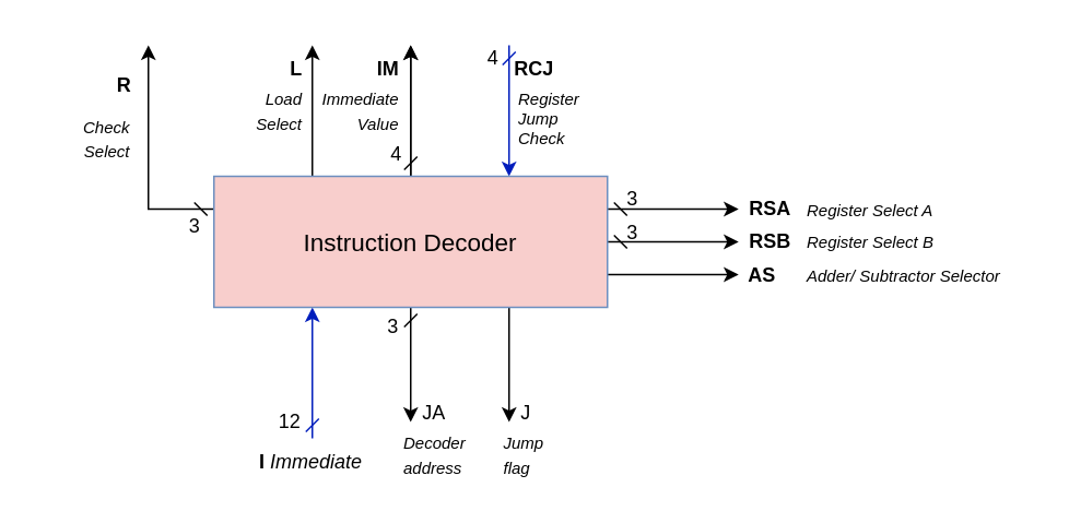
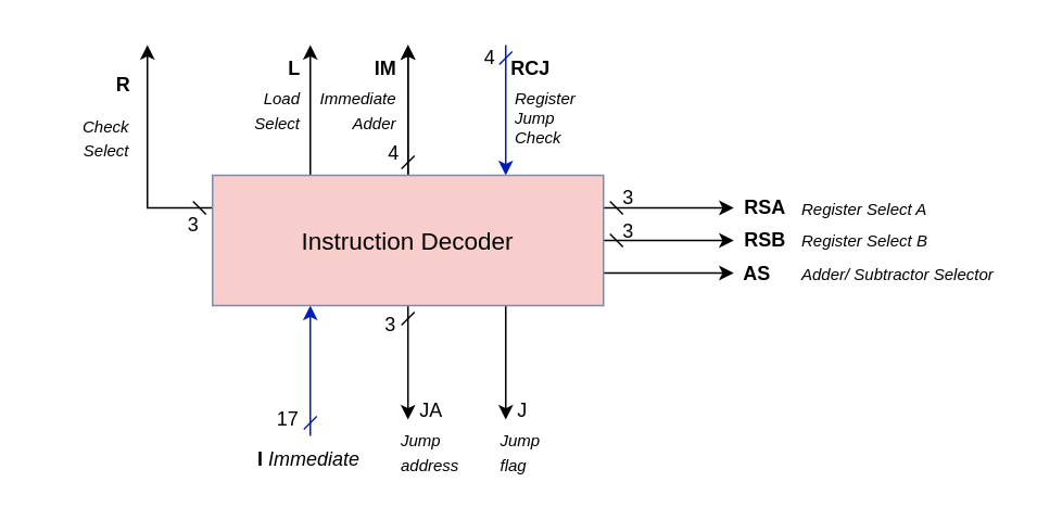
  <mxCell id="0" />
  <mxCell id="1" parent="0" />
  <mxCell id="2" style="edgeStyle=none;html=1;exitX=0;exitY=0.25;exitDx=0;exitDy=0;fontSize=15;startArrow=dash;startFill=0;rounded=0;" edge="1" parent="1" source="13"><mxGeometry relative="1" as="geometry"><mxPoint x="90" y="27" as="targetPoint" /><Array as="points"><mxPoint x="90" y="127" /></Array></mxGeometry></mxCell>
  <mxCell id="3" style="edgeStyle=none;html=1;exitX=1;exitY=0.25;exitDx=0;exitDy=0;fontSize=12;startArrow=dash;startFill=0;endArrow=classic;endFill=1;" edge="1" parent="1" source="13"><mxGeometry relative="1" as="geometry"><mxPoint x="450" y="127" as="targetPoint" /></mxGeometry></mxCell>
  <mxCell id="4" style="edgeStyle=none;html=1;fontSize=12;startArrow=dash;startFill=0;endArrow=classic;endFill=1;" edge="1" parent="1" source="13"><mxGeometry relative="1" as="geometry"><mxPoint x="450" y="147" as="targetPoint" /></mxGeometry></mxCell>
  <mxCell id="5" style="edgeStyle=none;html=1;exitX=1;exitY=0.75;exitDx=0;exitDy=0;fontSize=12;startArrow=none;startFill=0;endArrow=classic;endFill=1;" edge="1" parent="1" source="13"><mxGeometry relative="1" as="geometry"><mxPoint x="450" y="167" as="targetPoint" /></mxGeometry></mxCell>
  <mxCell id="6" style="edgeStyle=none;html=1;fontSize=12;startArrow=classic;startFill=1;endArrow=dash;endFill=0;fillColor=#0050ef;strokeColor=#001DBC;exitX=0.25;exitY=1;exitDx=0;exitDy=0;" edge="1" parent="1" source="13"><mxGeometry relative="1" as="geometry"><mxPoint x="190" y="267" as="targetPoint" /></mxGeometry></mxCell>
  <mxCell id="7" style="edgeStyle=none;html=1;exitX=0.75;exitY=0;exitDx=0;exitDy=0;fontSize=12;startArrow=classic;startFill=1;endArrow=dash;endFill=0;fillColor=#0050ef;strokeColor=#001DBC;" edge="1" parent="1" source="13"><mxGeometry relative="1" as="geometry"><mxPoint x="310" y="27" as="targetPoint" /></mxGeometry></mxCell>
  <mxCell id="8" style="edgeStyle=none;rounded=0;html=1;exitX=0.25;exitY=0;exitDx=0;exitDy=0;fontSize=12;startArrow=none;startFill=0;endArrow=classic;endFill=1;" edge="1" parent="1" source="13"><mxGeometry relative="1" as="geometry"><mxPoint x="190" y="27" as="targetPoint" /></mxGeometry></mxCell>
  <mxCell id="9" style="edgeStyle=none;rounded=0;html=1;exitX=0.5;exitY=0;exitDx=0;exitDy=0;fontSize=12;startArrow=dash;startFill=0;endArrow=classic;endFill=1;" edge="1" parent="1" source="13"><mxGeometry relative="1" as="geometry"><mxPoint x="250" y="27" as="targetPoint" /></mxGeometry></mxCell>
  <mxCell id="10" value="" style="edgeStyle=none;rounded=0;html=1;fontSize=12;startArrow=none;startFill=0;endArrow=classic;endFill=1;" edge="1" parent="1" source="13"><mxGeometry relative="1" as="geometry"><mxPoint x="250" y="27" as="targetPoint" /></mxGeometry></mxCell>
  <mxCell id="11" style="edgeStyle=none;rounded=0;html=1;exitX=0.5;exitY=1;exitDx=0;exitDy=0;fontSize=12;startArrow=dash;startFill=0;endArrow=classic;endFill=1;" edge="1" parent="1" source="13"><mxGeometry relative="1" as="geometry"><mxPoint x="250" y="257" as="targetPoint" /></mxGeometry></mxCell>
  <mxCell id="12" style="edgeStyle=none;rounded=0;html=1;exitX=0.75;exitY=1;exitDx=0;exitDy=0;fontSize=12;startArrow=none;startFill=0;endArrow=classic;endFill=1;" edge="1" parent="1" source="13"><mxGeometry relative="1" as="geometry"><mxPoint x="310.034" y="257" as="targetPoint" /></mxGeometry></mxCell>
  <mxCell id="13" value="&lt;font style=&quot;font-size: 15px;&quot;&gt;Instruction Decoder&lt;/font&gt;" style="whiteSpace=wrap;html=1;fillColor=#f8cecc;strokeColor=#6c8ebf;" vertex="1" parent="1"><mxGeometry x="130" y="107" width="240" height="80" as="geometry" /></mxCell>
  <mxCell id="14" value="&lt;font style=&quot;font-size: 12px;&quot;&gt;3&lt;/font&gt;" style="text;html=1;align=center;verticalAlign=middle;resizable=0;points=[];autosize=1;strokeColor=none;fillColor=none;fontSize=15;" vertex="1" parent="1"><mxGeometry x="103" y="121" width="30" height="30" as="geometry" /></mxCell>
  <mxCell id="15" value="&lt;b&gt;R&lt;/b&gt;" style="text;html=1;align=center;verticalAlign=middle;resizable=0;points=[];autosize=1;strokeColor=none;fillColor=none;fontSize=12;" vertex="1" parent="1"><mxGeometry x="60" y="37" width="30" height="30" as="geometry" /></mxCell>
  <mxCell id="16" value="4" style="text;html=1;align=center;verticalAlign=middle;resizable=0;points=[];autosize=1;strokeColor=none;fillColor=none;fontSize=12;" vertex="1" parent="1"><mxGeometry x="226" y="79" width="30" height="30" as="geometry" /></mxCell>
  <mxCell id="17" value="&lt;b&gt;IM&lt;/b&gt;" style="text;html=1;align=center;verticalAlign=middle;resizable=0;points=[];autosize=1;strokeColor=none;fillColor=none;fontSize=12;" vertex="1" parent="1"><mxGeometry x="216" y="27" width="40" height="30" as="geometry" /></mxCell>
  <mxCell id="18" value="&lt;b&gt;L&lt;/b&gt;" style="text;html=1;align=center;verticalAlign=middle;resizable=0;points=[];autosize=1;strokeColor=none;fillColor=none;fontSize=12;" vertex="1" parent="1"><mxGeometry x="165" y="27" width="30" height="30" as="geometry" /></mxCell>
  <mxCell id="19" value="&lt;b&gt;RCJ&lt;/b&gt;" style="text;html=1;align=center;verticalAlign=middle;resizable=0;points=[];autosize=1;strokeColor=none;fillColor=none;fontSize=12;" vertex="1" parent="1"><mxGeometry x="300" y="27" width="50" height="30" as="geometry" /></mxCell>
  <mxCell id="20" value="&lt;b&gt;AS&lt;/b&gt;" style="text;html=1;align=center;verticalAlign=middle;resizable=0;points=[];autosize=1;strokeColor=none;fillColor=none;fontSize=12;" vertex="1" parent="1"><mxGeometry x="444" y="153" width="40" height="30" as="geometry" /></mxCell>
  <mxCell id="21" value="&lt;b&gt;RSB&lt;/b&gt;" style="text;html=1;align=center;verticalAlign=middle;resizable=0;points=[];autosize=1;strokeColor=none;fillColor=none;fontSize=12;" vertex="1" parent="1"><mxGeometry x="444" y="132" width="50" height="30" as="geometry" /></mxCell>
  <mxCell id="22" value="&lt;b&gt;RSA&lt;/b&gt;" style="text;html=1;align=center;verticalAlign=middle;resizable=0;points=[];autosize=1;strokeColor=none;fillColor=none;fontSize=12;" vertex="1" parent="1"><mxGeometry x="444" y="112" width="50" height="30" as="geometry" /></mxCell>
  <mxCell id="23" value="&lt;b style=&quot;font-size: 12px;&quot;&gt;I&lt;/b&gt; &lt;i style=&quot;font-size: 12px;&quot;&gt;&lt;font style=&quot;font-size: 12px;&quot;&gt;Immediate&lt;/font&gt;&lt;/i&gt;" style="text;html=1;align=left;verticalAlign=middle;resizable=0;points=[];autosize=1;strokeColor=none;fillColor=none;fontSize=12;" vertex="1" parent="1"><mxGeometry x="156" y="267" width="90" height="30" as="geometry" /></mxCell>
- <mxCell id="24" value="12" style="text;html=1;align=center;verticalAlign=middle;resizable=0;points=[];autosize=1;strokeColor=none;fillColor=none;fontSize=12;" vertex="1" parent="1"><mxGeometry x="156" y="242" width="40" height="30" as="geometry" /></mxCell>
+ <mxCell id="24" value="17" style="text;html=1;align=center;verticalAlign=middle;resizable=0;points=[];autosize=1;strokeColor=none;fillColor=none;fontSize=12;" vertex="1" parent="1"><mxGeometry x="156" y="242" width="40" height="30" as="geometry" /></mxCell>
  <mxCell id="25" value="&lt;i style=&quot;font-size: 10px;&quot;&gt;Check&lt;br&gt;Select&lt;br&gt;&lt;/i&gt;" style="text;html=1;align=right;verticalAlign=middle;resizable=0;points=[];autosize=1;strokeColor=none;fillColor=none;fontSize=12;" vertex="1" parent="1"><mxGeometry x="20" y="64" width="60" height="40" as="geometry" /></mxCell>
  <mxCell id="26" value="&lt;i style=&quot;font-size: 10px;&quot;&gt;Load&lt;br&gt;Select&lt;br&gt;&lt;/i&gt;" style="text;html=1;align=right;verticalAlign=middle;resizable=0;points=[];autosize=1;strokeColor=none;fillColor=none;fontSize=12;" vertex="1" parent="1"><mxGeometry x="135" y="47" width="50" height="40" as="geometry" /></mxCell>
- <mxCell id="27" value="&lt;i style=&quot;font-size: 10px;&quot;&gt;Immediate&lt;br&gt;Value&lt;/i&gt;" style="text;html=1;align=right;verticalAlign=middle;resizable=0;points=[];autosize=1;strokeColor=none;fillColor=none;fontSize=12;" vertex="1" parent="1"><mxGeometry x="174" y="47" width="70" height="40" as="geometry" /></mxCell>
+ <mxCell id="27" value="&lt;i style=&quot;font-size: 10px;&quot;&gt;Immediate&lt;br&gt;Adder&lt;/i&gt;" style="text;html=1;align=right;verticalAlign=middle;resizable=0;points=[];autosize=1;strokeColor=none;fillColor=none;fontSize=12;" vertex="1" parent="1"><mxGeometry x="174" y="47" width="70" height="40" as="geometry" /></mxCell>
  <mxCell id="28" value="&lt;i&gt;Register&lt;br&gt;Jump&lt;br&gt;Check&lt;/i&gt;" style="text;html=1;align=left;verticalAlign=middle;resizable=0;points=[];autosize=1;strokeColor=none;fillColor=none;fontSize=10;" vertex="1" parent="1"><mxGeometry x="314" y="47" width="60" height="50" as="geometry" /></mxCell>
  <mxCell id="29" value="&lt;i&gt;Register Select A&lt;/i&gt;" style="text;html=1;align=left;verticalAlign=middle;resizable=0;points=[];autosize=1;strokeColor=none;fillColor=none;fontSize=10;" vertex="1" parent="1"><mxGeometry x="490" y="113" width="100" height="30" as="geometry" /></mxCell>
  <mxCell id="30" value="&lt;i&gt;Register Select B&lt;/i&gt;" style="text;html=1;align=left;verticalAlign=middle;resizable=0;points=[];autosize=1;strokeColor=none;fillColor=none;fontSize=10;" vertex="1" parent="1"><mxGeometry x="490" y="132" width="100" height="30" as="geometry" /></mxCell>
  <mxCell id="31" value="&lt;i&gt;Adder/ Subtractor Selector&lt;/i&gt;" style="text;html=1;align=left;verticalAlign=middle;resizable=0;points=[];autosize=1;strokeColor=none;fillColor=none;fontSize=10;" vertex="1" parent="1"><mxGeometry x="490" y="153" width="140" height="30" as="geometry" /></mxCell>
  <mxCell id="32" value="&lt;font style=&quot;font-size: 12px;&quot;&gt;3&lt;/font&gt;" style="text;html=1;align=center;verticalAlign=middle;resizable=0;points=[];autosize=1;strokeColor=none;fillColor=none;fontSize=15;" vertex="1" parent="1"><mxGeometry x="370" y="104" width="30" height="30" as="geometry" /></mxCell>
  <mxCell id="33" value="&lt;font style=&quot;font-size: 12px;&quot;&gt;3&lt;/font&gt;" style="text;html=1;align=center;verticalAlign=middle;resizable=0;points=[];autosize=1;strokeColor=none;fillColor=none;fontSize=15;" vertex="1" parent="1"><mxGeometry x="370" y="125" width="30" height="30" as="geometry" /></mxCell>
  <mxCell id="34" value="J" style="text;html=1;align=center;verticalAlign=middle;resizable=0;points=[];autosize=1;strokeColor=none;fillColor=none;fontSize=12;" vertex="1" parent="1"><mxGeometry x="305" y="237" width="30" height="30" as="geometry" /></mxCell>
  <mxCell id="35" value="JA" style="text;html=1;align=center;verticalAlign=middle;resizable=0;points=[];autosize=1;strokeColor=none;fillColor=none;fontSize=12;" vertex="1" parent="1"><mxGeometry x="244" y="237" width="40" height="30" as="geometry" /></mxCell>
- <mxCell id="36" value="&lt;i&gt;&lt;font style=&quot;font-size: 10px;&quot;&gt;Decoder &lt;br&gt;address&lt;/font&gt;&lt;/i&gt;" style="text;html=1;align=left;verticalAlign=middle;resizable=0;points=[];autosize=1;strokeColor=none;fillColor=none;fontSize=12;" vertex="1" parent="1"><mxGeometry x="244" y="257" width="60" height="40" as="geometry" /></mxCell>
+ <mxCell id="36" value="&lt;i&gt;&lt;font style=&quot;font-size: 10px;&quot;&gt;Jump &lt;br&gt;address&lt;/font&gt;&lt;/i&gt;" style="text;html=1;align=left;verticalAlign=middle;resizable=0;points=[];autosize=1;strokeColor=none;fillColor=none;fontSize=12;" vertex="1" parent="1"><mxGeometry x="244" y="257" width="60" height="40" as="geometry" /></mxCell>
  <mxCell id="37" value="&lt;i&gt;&lt;font style=&quot;font-size: 10px;&quot;&gt;Jump &lt;br&gt;flag&lt;/font&gt;&lt;/i&gt;" style="text;html=1;align=left;verticalAlign=middle;resizable=0;points=[];autosize=1;strokeColor=none;fillColor=none;fontSize=12;" vertex="1" parent="1"><mxGeometry x="305" y="257" width="50" height="40" as="geometry" /></mxCell>
  <mxCell id="38" value="3" style="text;html=1;align=center;verticalAlign=middle;resizable=0;points=[];autosize=1;strokeColor=none;fillColor=none;fontSize=12;" vertex="1" parent="1"><mxGeometry x="224" y="184" width="30" height="30" as="geometry" /></mxCell>
  <mxCell id="39" value="4" style="text;html=1;align=center;verticalAlign=middle;resizable=0;points=[];autosize=1;strokeColor=none;fillColor=none;fontSize=12;" vertex="1" parent="1"><mxGeometry x="285" y="20" width="30" height="30" as="geometry" /></mxCell>
